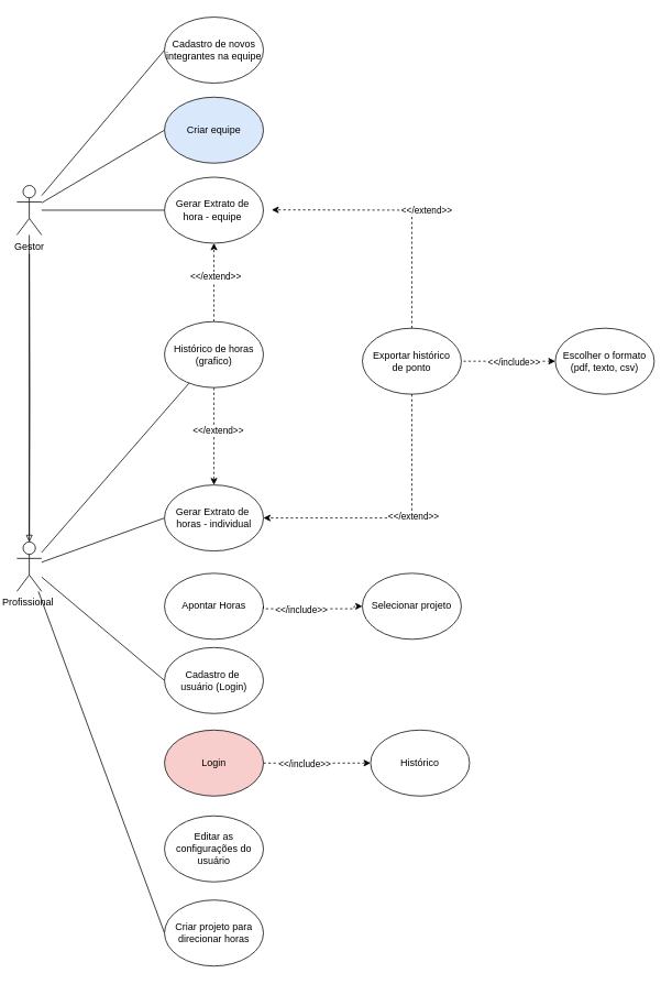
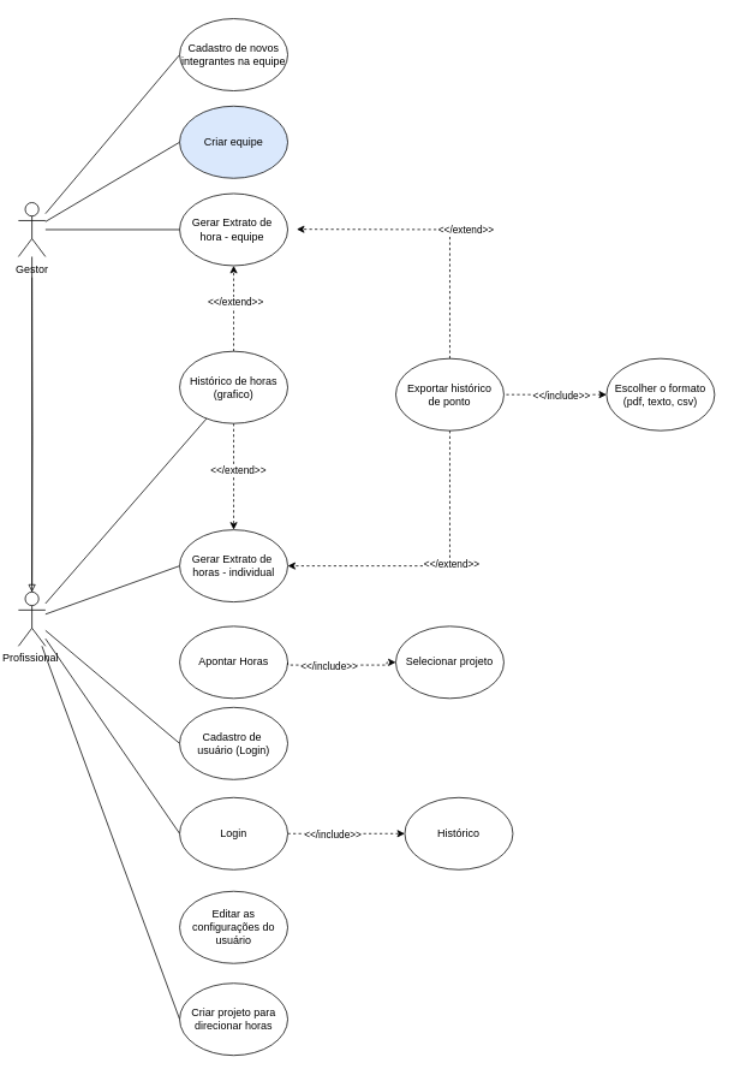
  <mxCell id="0" />
  <mxCell id="1" parent="0" />
  <mxCell id="2" style="rounded=0;orthogonalLoop=1;jettySize=auto;html=1;entryX=0;entryY=0.5;entryDx=0;entryDy=0;endArrow=none;startFill=0;" parent="1" source="8" target="20" edge="1"><mxGeometry relative="1" as="geometry" /></mxCell>
+ <mxCell id="3" style="rounded=0;orthogonalLoop=1;jettySize=auto;html=1;entryX=0;entryY=0.5;entryDx=0;entryDy=0;endArrow=none;startFill=0;" parent="1" source="8" target="16" edge="1"><mxGeometry relative="1" as="geometry" /></mxCell>
  <mxCell id="4" style="rounded=0;orthogonalLoop=1;jettySize=auto;html=1;endArrow=none;startFill=0;" parent="1" source="8" target="25" edge="1"><mxGeometry relative="1" as="geometry" /></mxCell>
  <mxCell id="5" style="rounded=0;orthogonalLoop=1;jettySize=auto;html=1;entryX=0;entryY=0.5;entryDx=0;entryDy=0;endArrow=none;startFill=0;" parent="1" source="8" target="19" edge="1"><mxGeometry relative="1" as="geometry" /></mxCell>
  <mxCell id="6" style="rounded=0;orthogonalLoop=1;jettySize=auto;html=1;entryX=0;entryY=0.5;entryDx=0;entryDy=0;endArrow=none;startFill=0;" parent="1" source="8" target="35" edge="1"><mxGeometry relative="1" as="geometry" /></mxCell>
  <mxCell id="7" style="rounded=0;orthogonalLoop=1;jettySize=auto;html=1;endArrow=none;startFill=0;" parent="1" source="8" target="13" edge="1"><mxGeometry relative="1" as="geometry" /></mxCell>
  <mxCell id="8" value="Profissional&amp;nbsp;" style="shape=umlActor;verticalLabelPosition=bottom;verticalAlign=top;html=1;outlineConnect=0;" parent="1" vertex="1"><mxGeometry x="20" y="656" width="30" height="60" as="geometry" /></mxCell>
  <mxCell id="9" value="" style="edgeStyle=orthogonalEdgeStyle;rounded=0;orthogonalLoop=1;jettySize=auto;html=1;endArrow=block;endFill=0;" parent="1" target="8" edge="1"><mxGeometry relative="1" as="geometry"><mxPoint x="35" y="307" as="sourcePoint" /></mxGeometry></mxCell>
  <mxCell id="10" style="rounded=0;orthogonalLoop=1;jettySize=auto;html=1;entryX=0;entryY=0.5;entryDx=0;entryDy=0;endArrow=none;startFill=0;" parent="1" source="13" target="26" edge="1"><mxGeometry relative="1" as="geometry" /></mxCell>
  <mxCell id="11" style="rounded=0;orthogonalLoop=1;jettySize=auto;html=1;entryX=0;entryY=0.5;entryDx=0;entryDy=0;endArrow=none;startFill=0;" parent="1" source="13" target="37" edge="1"><mxGeometry relative="1" as="geometry" /></mxCell>
  <mxCell id="12" style="rounded=0;orthogonalLoop=1;jettySize=auto;html=1;entryX=0;entryY=0.5;entryDx=0;entryDy=0;endArrow=none;startFill=0;" parent="1" source="13" target="38" edge="1"><mxGeometry relative="1" as="geometry" /></mxCell>
  <mxCell id="13" value="Gestor" style="shape=umlActor;verticalLabelPosition=bottom;verticalAlign=top;html=1;outlineConnect=0;" parent="1" vertex="1"><mxGeometry x="20" y="224" width="30" height="60" as="geometry" /></mxCell>
  <mxCell id="14" style="edgeStyle=orthogonalEdgeStyle;rounded=0;orthogonalLoop=1;jettySize=auto;html=1;entryX=0;entryY=0.5;entryDx=0;entryDy=0;dashed=1;" parent="1" source="16" target="18" edge="1"><mxGeometry relative="1" as="geometry" /></mxCell>
  <mxCell id="15" value="&amp;lt;&amp;lt;/include&amp;gt;&amp;gt;" style="edgeLabel;html=1;align=center;verticalAlign=middle;resizable=0;points=[];" parent="14" vertex="1" connectable="0"><mxGeometry x="-0.24" y="-1" relative="1" as="geometry"><mxPoint as="offset" /></mxGeometry></mxCell>
- <mxCell id="16" value="Login" style="ellipse;whiteSpace=wrap;html=1;fillColor=#f8cecc;" parent="1" vertex="1"><mxGeometry x="199" y="884" width="120" height="80" as="geometry" /></mxCell>
+ <mxCell id="16" value="Login" style="ellipse;whiteSpace=wrap;html=1;" parent="1" vertex="1"><mxGeometry x="199" y="884" width="120" height="80" as="geometry" /></mxCell>
  <mxCell id="17" value="Apontar Horas" style="ellipse;whiteSpace=wrap;html=1;" parent="1" vertex="1"><mxGeometry x="199" y="694" width="120" height="80" as="geometry" /></mxCell>
  <mxCell id="18" value="Histórico" style="ellipse;whiteSpace=wrap;html=1;" parent="1" vertex="1"><mxGeometry x="449" y="884" width="120" height="80" as="geometry" /></mxCell>
  <mxCell id="19" value="Gerar Extrato de&amp;nbsp;&lt;div&gt;horas - individual&lt;/div&gt;" style="ellipse;whiteSpace=wrap;html=1;" parent="1" vertex="1"><mxGeometry x="199" y="587" width="120" height="80" as="geometry" /></mxCell>
  <mxCell id="20" value="Cadastro de&amp;nbsp;&lt;div&gt;usuário (Login)&lt;/div&gt;" style="ellipse;whiteSpace=wrap;html=1;" parent="1" vertex="1"><mxGeometry x="199" y="784" width="120" height="80" as="geometry" /></mxCell>
  <mxCell id="21" style="edgeStyle=orthogonalEdgeStyle;rounded=0;orthogonalLoop=1;jettySize=auto;html=1;entryX=0.5;entryY=0;entryDx=0;entryDy=0;dashed=1;exitX=0.5;exitY=1;exitDx=0;exitDy=0;" parent="1" source="25" target="19" edge="1"><mxGeometry relative="1" as="geometry" /></mxCell>
  <mxCell id="22" value="&amp;lt;&amp;lt;/extend&amp;gt;&amp;gt;" style="edgeLabel;html=1;align=center;verticalAlign=middle;resizable=0;points=[];" parent="21" vertex="1" connectable="0"><mxGeometry x="-0.143" y="4" relative="1" as="geometry"><mxPoint as="offset" /></mxGeometry></mxCell>
  <mxCell id="23" style="edgeStyle=orthogonalEdgeStyle;rounded=0;orthogonalLoop=1;jettySize=auto;html=1;dashed=1;exitX=0.5;exitY=0;exitDx=0;exitDy=0;" parent="1" source="25" target="26" edge="1"><mxGeometry relative="1" as="geometry"><mxPoint x="339" y="297" as="targetPoint" /></mxGeometry></mxCell>
  <mxCell id="24" value="&amp;lt;&amp;lt;/extend&amp;gt;&amp;gt;" style="edgeLabel;html=1;align=center;verticalAlign=middle;resizable=0;points=[];" parent="23" vertex="1" connectable="0"><mxGeometry x="0.161" y="-1" relative="1" as="geometry"><mxPoint as="offset" /></mxGeometry></mxCell>
  <mxCell id="25" value="Histórico de horas (grafico)" style="ellipse;whiteSpace=wrap;html=1;" parent="1" vertex="1"><mxGeometry x="199" y="389" width="120" height="80" as="geometry" /></mxCell>
  <mxCell id="26" value="Gerar Extrato de&amp;nbsp;&lt;div&gt;hora - equipe&amp;nbsp;&lt;/div&gt;" style="ellipse;whiteSpace=wrap;html=1;" parent="1" vertex="1"><mxGeometry x="199" y="214" width="120" height="80" as="geometry" /></mxCell>
  <mxCell id="27" value="Escolher o formato (pdf, texto, csv)" style="ellipse;whiteSpace=wrap;html=1;" parent="1" vertex="1"><mxGeometry x="673" y="397" width="120" height="80" as="geometry" /></mxCell>
  <mxCell id="28" value="Exportar histórico&lt;div&gt;de ponto&lt;/div&gt;" style="ellipse;whiteSpace=wrap;html=1;" parent="1" vertex="1"><mxGeometry x="439" y="397" width="120" height="80" as="geometry" /></mxCell>
  <mxCell id="29" style="edgeStyle=orthogonalEdgeStyle;rounded=0;orthogonalLoop=1;jettySize=auto;html=1;entryX=1;entryY=0.5;entryDx=0;entryDy=0;dashed=1;exitX=0.5;exitY=1;exitDx=0;exitDy=0;" parent="1" source="28" target="19" edge="1"><mxGeometry relative="1" as="geometry"><mxPoint x="319" y="547" as="targetPoint" /></mxGeometry></mxCell>
  <mxCell id="30" value="&amp;lt;&amp;lt;/extend&amp;gt;&amp;gt;" style="edgeLabel;html=1;align=center;verticalAlign=middle;resizable=0;points=[];" parent="29" connectable="0" vertex="1"><mxGeometry x="-0.11" y="1" relative="1" as="geometry"><mxPoint as="offset" /></mxGeometry></mxCell>
  <mxCell id="31" style="edgeStyle=orthogonalEdgeStyle;rounded=0;orthogonalLoop=1;jettySize=auto;html=1;dashed=1;exitX=0;exitY=0.5;exitDx=0;exitDy=0;startArrow=classic;startFill=1;endArrow=none;" parent="1" source="27" target="28" edge="1"><mxGeometry relative="1" as="geometry"><mxPoint x="464" y="641" as="sourcePoint" /><mxPoint x="582" y="547" as="targetPoint" /></mxGeometry></mxCell>
  <mxCell id="32" value="&amp;lt;&amp;lt;/include&amp;gt;&amp;gt;" style="edgeLabel;html=1;align=center;verticalAlign=middle;resizable=0;points=[];" parent="31" vertex="1" connectable="0"><mxGeometry x="-0.11" y="1" relative="1" as="geometry"><mxPoint as="offset" /></mxGeometry></mxCell>
  <mxCell id="33" style="edgeStyle=orthogonalEdgeStyle;rounded=0;orthogonalLoop=1;jettySize=auto;html=1;entryX=1;entryY=0.5;entryDx=0;entryDy=0;dashed=1;exitX=0.5;exitY=0;exitDx=0;exitDy=0;" parent="1" source="28" edge="1"><mxGeometry relative="1" as="geometry"><mxPoint x="329" y="253.58" as="targetPoint" /><mxPoint x="469" y="253.58" as="sourcePoint" /><Array as="points"><mxPoint x="522" y="254" /><mxPoint x="330" y="254" /></Array></mxGeometry></mxCell>
  <mxCell id="34" value="&amp;lt;&amp;lt;/extend&amp;gt;&amp;gt;" style="edgeLabel;html=1;align=center;verticalAlign=middle;resizable=0;points=[];" parent="33" connectable="0" vertex="1"><mxGeometry x="-0.11" y="1" relative="1" as="geometry"><mxPoint as="offset" /></mxGeometry></mxCell>
  <mxCell id="35" value="Criar projeto para direcionar horas" style="ellipse;whiteSpace=wrap;html=1;" parent="1" vertex="1"><mxGeometry x="199" y="1090" width="120" height="80" as="geometry" /></mxCell>
  <mxCell id="36" value="Editar as configurações do usuário" style="ellipse;whiteSpace=wrap;html=1;" parent="1" vertex="1"><mxGeometry x="199" y="988" width="120" height="80" as="geometry" /></mxCell>
  <mxCell id="37" value="Criar equipe" style="ellipse;whiteSpace=wrap;html=1;fillColor=#dae8fc;" parent="1" vertex="1"><mxGeometry x="199" y="117" width="120" height="80" as="geometry" /></mxCell>
  <mxCell id="38" value="Cadastro de novos integrantes na equipe" style="ellipse;whiteSpace=wrap;html=1;" parent="1" vertex="1"><mxGeometry x="199" y="20" width="120" height="80" as="geometry" /></mxCell>
  <mxCell id="39" value="Selecionar projeto" style="ellipse;whiteSpace=wrap;html=1;" parent="1" vertex="1"><mxGeometry x="439" y="694" width="120" height="80" as="geometry" /></mxCell>
  <mxCell id="40" style="edgeStyle=orthogonalEdgeStyle;rounded=0;orthogonalLoop=1;jettySize=auto;html=1;entryX=0;entryY=0.5;entryDx=0;entryDy=0;dashed=1;exitX=1;exitY=0.5;exitDx=0;exitDy=0;" parent="1" source="17" target="39" edge="1"><mxGeometry relative="1" as="geometry"><mxPoint x="329" y="757" as="sourcePoint" /><mxPoint x="459" y="757" as="targetPoint" /><Array as="points"><mxPoint x="319" y="737" /><mxPoint x="429" y="737" /></Array></mxGeometry></mxCell>
  <mxCell id="41" value="&amp;lt;&amp;lt;/include&amp;gt;&amp;gt;" style="edgeLabel;html=1;align=center;verticalAlign=middle;resizable=0;points=[];" parent="40" connectable="0" vertex="1"><mxGeometry x="-0.24" y="-1" relative="1" as="geometry"><mxPoint as="offset" /></mxGeometry></mxCell>
